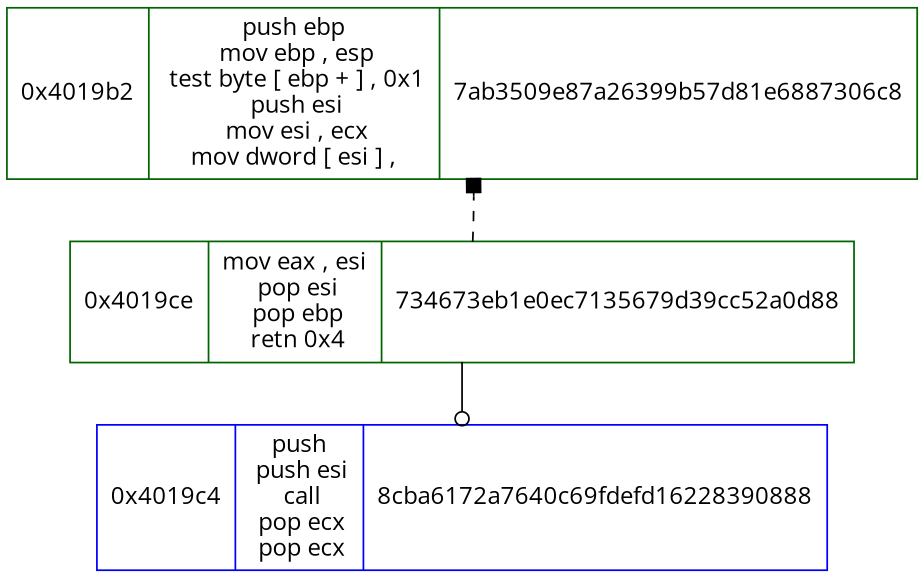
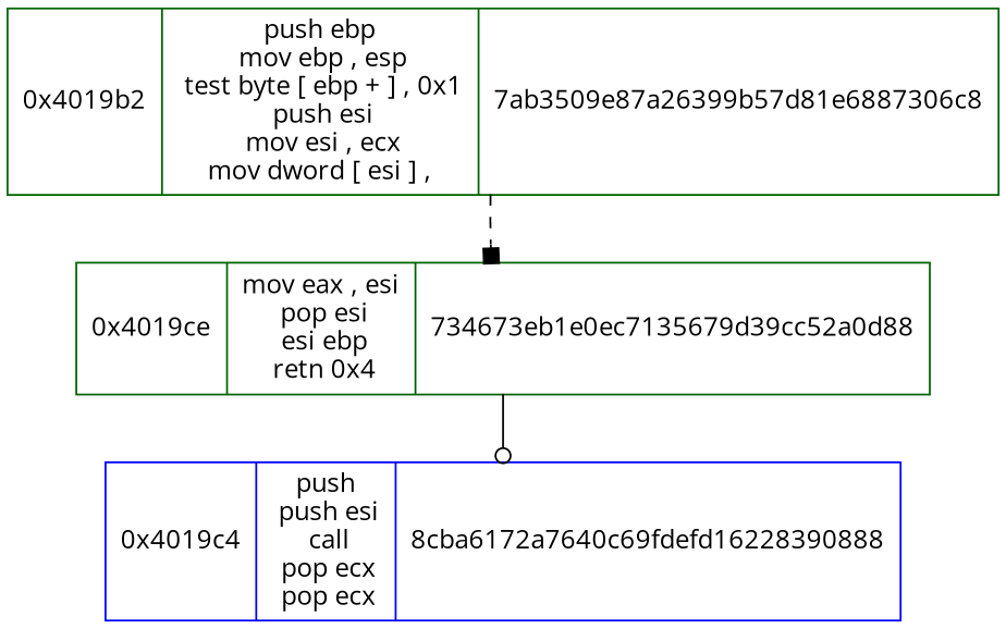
  digraph {
    fontname="Open Sans"
    node [color=darkgreen fontname="Open Sans" shape=record]
    edge [color=black fontname="Open Sans"]
    n1 [label="0x4019b2|  push ebp\n mov ebp ,  esp\n test byte  [ ebp + ] ,  0x1\n push esi\n mov esi ,  ecx\n mov dword  [ esi ] , \n| 7ab3509e87a26399b57d81e6887306c8"]
-   n2 [label="0x4019ce|  mov eax ,  esi\n pop esi\n pop ebp\n retn 0x4\n| 734673eb1e0ec7135679d39cc52a0d88"]
+   n2 [label="0x4019ce|  mov eax ,  esi\n pop esi\n esi ebp\n retn 0x4\n| 734673eb1e0ec7135679d39cc52a0d88"]
    n3 [color=blue label="0x4019c4|  push\n push esi\n call\n pop ecx\n pop ecx\n| 8cba6172a7640c69fdefd16228390888"]
-   n2 -> n1 [arrowhead=box style=dashed]
+   n1 -> n2 [arrowhead=box style=dashed]
    n2 -> n3 [arrowhead=odot style=solid]
  }
